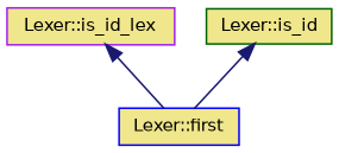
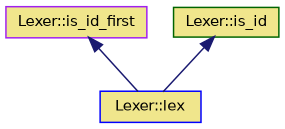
  digraph {
    rankdir=TB
    node [fillcolor=khaki fontname=Helvetica fontsize=10 shape=record style=filled]
    edge [color=midnightblue dir=back fontname=Helvetica fontsize=10 labelfontname=Helvetica labelfontsize=10 style=solid]
-   n1 [color=purple fontcolor=black height=0.2 label="Lexer::is_id_lex" width=0.4]
-   n2 [color=blue height=0.2 label="Lexer::first" width=0.4]
+   n1 [color=purple fontcolor=black height=0.2 label="Lexer::is_id_first" width=0.4]
+   n2 [color=blue height=0.2 label="Lexer::lex" width=0.4]
    n3 [color=darkgreen height=0.2 label="Lexer::is_id" width=0.4]
    n1 -> n2
    n3 -> n2
  }
